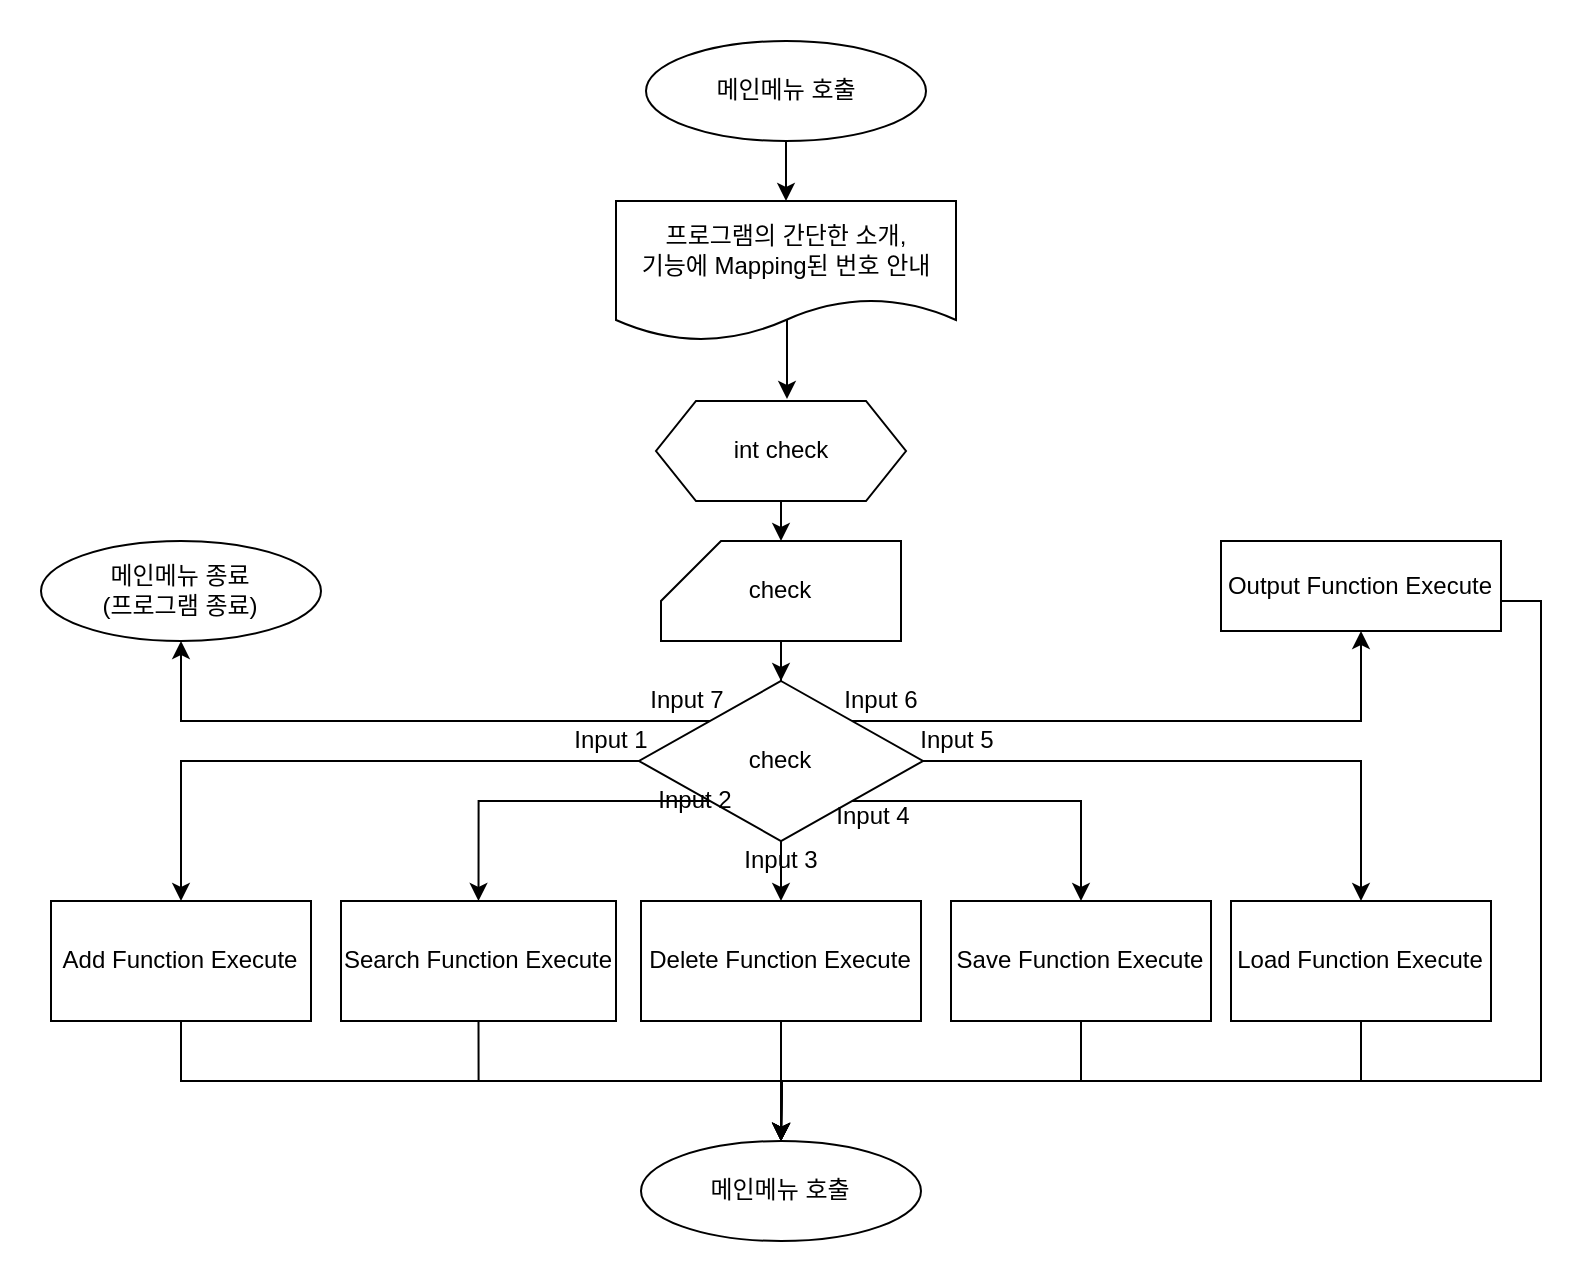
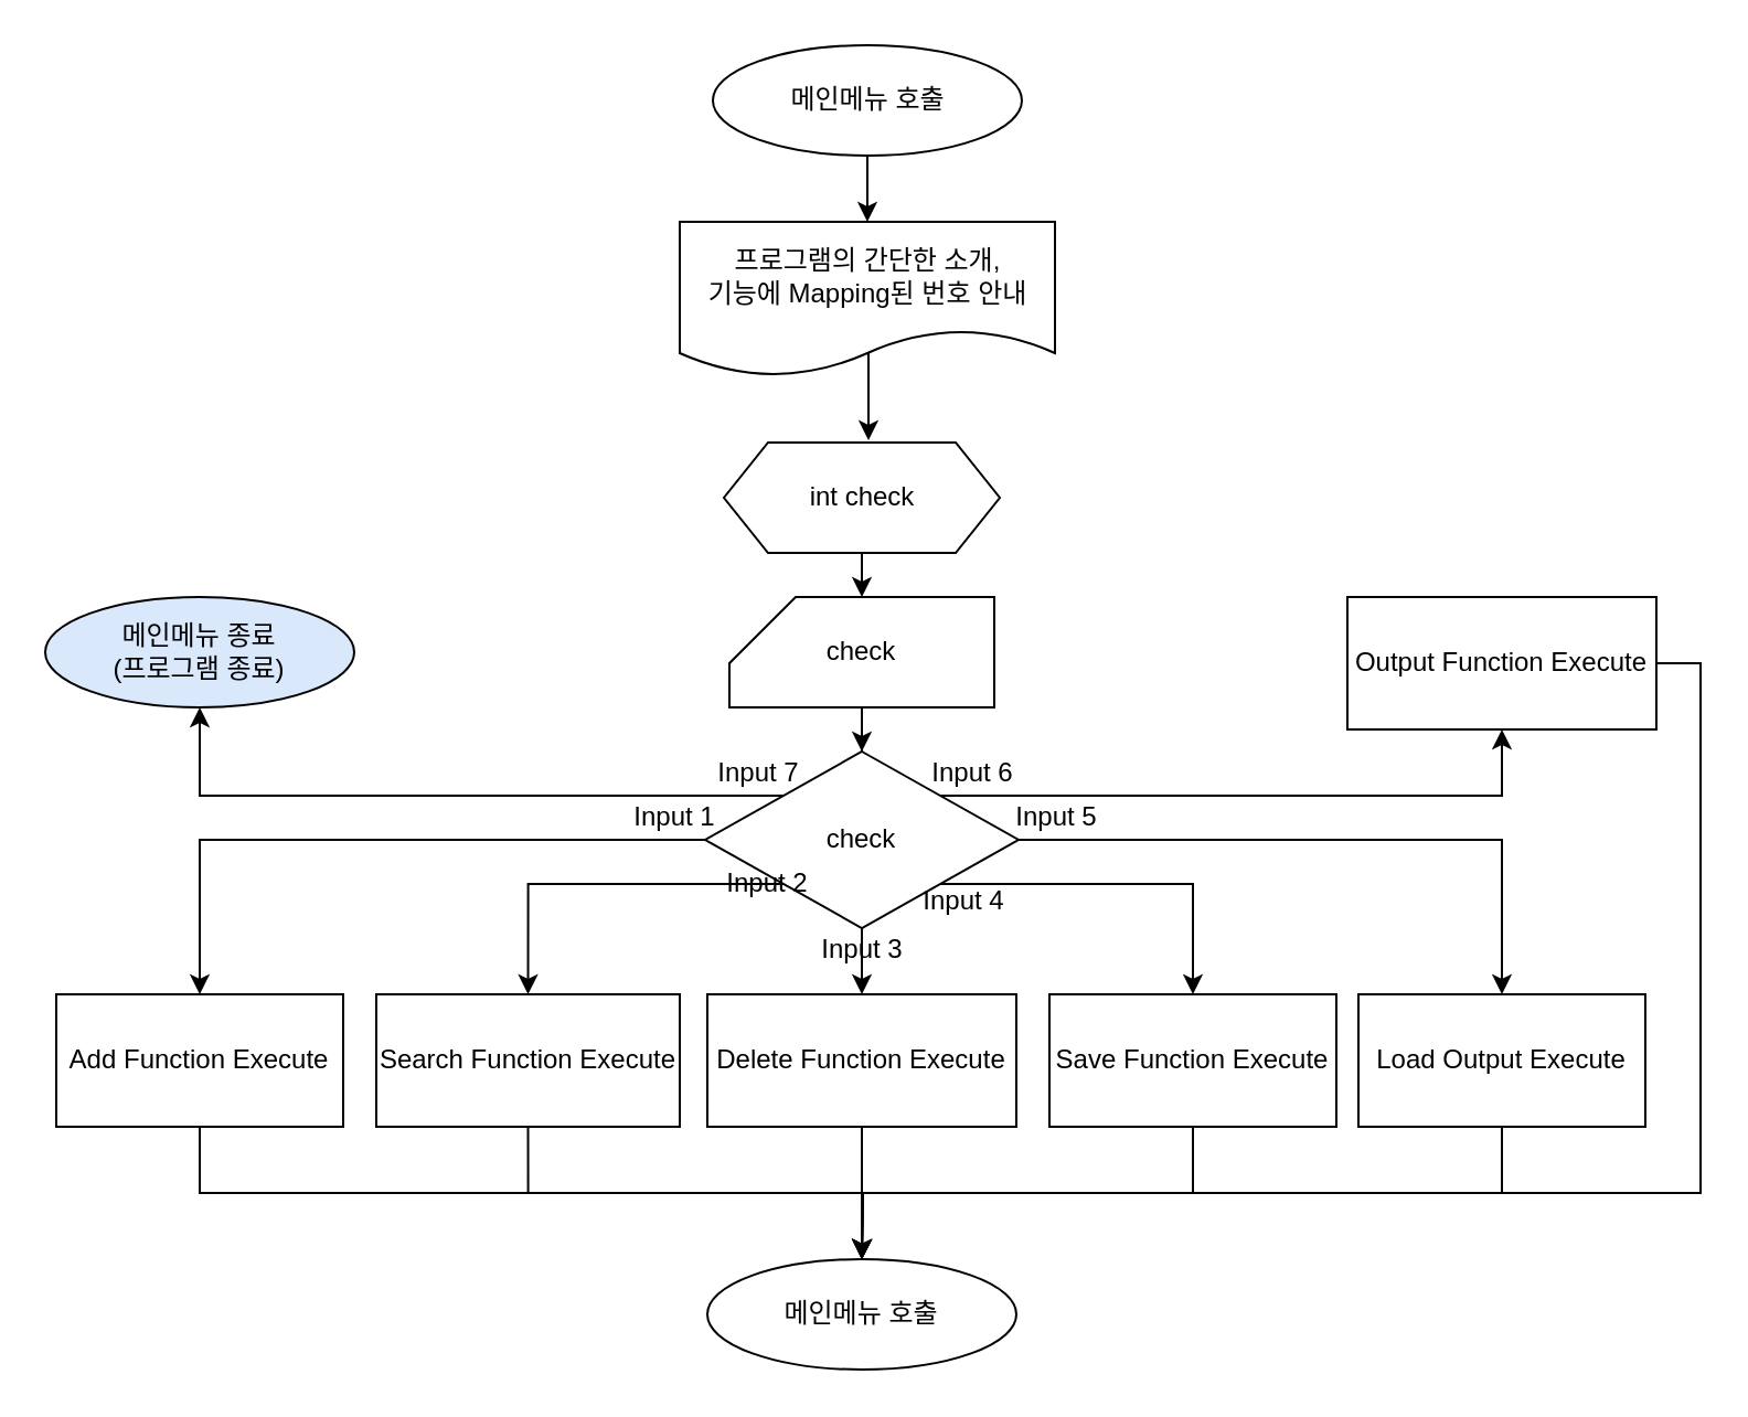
  <mxCell id="0" />
  <mxCell id="1" parent="0" />
  <mxCell id="2" style="edgeStyle=orthogonalEdgeStyle;rounded=0;orthogonalLoop=1;jettySize=auto;html=1;exitX=0.5;exitY=1;exitDx=0;exitDy=0;entryX=0.5;entryY=0;entryDx=0;entryDy=0;" parent="1" source="3" target="5" edge="1"><mxGeometry relative="1" as="geometry" /></mxCell>
  <mxCell id="3" value="메인메뉴 호출" style="ellipse;whiteSpace=wrap;html=1;" parent="1" vertex="1"><mxGeometry x="322.5" y="20" width="140" height="50" as="geometry" /></mxCell>
  <mxCell id="4" style="edgeStyle=orthogonalEdgeStyle;rounded=0;orthogonalLoop=1;jettySize=auto;html=1;exitX=0.503;exitY=0.84;exitDx=0;exitDy=0;exitPerimeter=0;" parent="1" edge="1"><mxGeometry relative="1" as="geometry"><mxPoint x="391.01" y="158.8" as="sourcePoint" /><mxPoint x="393" y="199" as="targetPoint" /><Array as="points"><mxPoint x="393" y="159" /></Array></mxGeometry></mxCell>
  <mxCell id="5" value="프로그램의 간단한 소개, &lt;br&gt;기능에 Mapping된 번호 안내" style="shape=document;whiteSpace=wrap;html=1;boundedLbl=1;" parent="1" vertex="1"><mxGeometry x="307.5" y="100" width="170" height="70" as="geometry" /></mxCell>
  <mxCell id="6" style="edgeStyle=orthogonalEdgeStyle;rounded=0;orthogonalLoop=1;jettySize=auto;html=1;exitX=0.5;exitY=1;exitDx=0;exitDy=0;entryX=0.5;entryY=0;entryDx=0;entryDy=0;entryPerimeter=0;" parent="1" source="7" target="9" edge="1"><mxGeometry relative="1" as="geometry" /></mxCell>
  <mxCell id="7" value="int check" style="shape=hexagon;perimeter=hexagonPerimeter2;whiteSpace=wrap;html=1;fixedSize=1;" parent="1" vertex="1"><mxGeometry x="327.5" y="200" width="125" height="50" as="geometry" /></mxCell>
  <mxCell id="8" value="" style="edgeStyle=orthogonalEdgeStyle;rounded=0;orthogonalLoop=1;jettySize=auto;html=1;" parent="1" source="9" target="17" edge="1"><mxGeometry relative="1" as="geometry" /></mxCell>
  <mxCell id="9" value="check" style="shape=card;whiteSpace=wrap;html=1;" parent="1" vertex="1"><mxGeometry x="330" y="270" width="120" height="50" as="geometry" /></mxCell>
  <mxCell id="10" style="edgeStyle=orthogonalEdgeStyle;rounded=0;orthogonalLoop=1;jettySize=auto;html=1;exitX=0;exitY=0.5;exitDx=0;exitDy=0;" parent="1" source="17" target="19" edge="1"><mxGeometry relative="1" as="geometry" /></mxCell>
  <mxCell id="11" style="edgeStyle=orthogonalEdgeStyle;rounded=0;orthogonalLoop=1;jettySize=auto;html=1;exitX=0;exitY=1;exitDx=0;exitDy=0;entryX=0.5;entryY=0;entryDx=0;entryDy=0;" parent="1" source="17" target="21" edge="1"><mxGeometry relative="1" as="geometry" /></mxCell>
  <mxCell id="12" style="edgeStyle=orthogonalEdgeStyle;rounded=0;orthogonalLoop=1;jettySize=auto;html=1;entryX=0.5;entryY=0;entryDx=0;entryDy=0;" parent="1" source="17" target="23" edge="1"><mxGeometry relative="1" as="geometry" /></mxCell>
  <mxCell id="13" style="edgeStyle=orthogonalEdgeStyle;rounded=0;orthogonalLoop=1;jettySize=auto;html=1;exitX=1;exitY=1;exitDx=0;exitDy=0;entryX=0.5;entryY=0;entryDx=0;entryDy=0;" parent="1" source="17" target="25" edge="1"><mxGeometry relative="1" as="geometry" /></mxCell>
  <mxCell id="14" style="edgeStyle=orthogonalEdgeStyle;rounded=0;orthogonalLoop=1;jettySize=auto;html=1;exitX=1;exitY=0.5;exitDx=0;exitDy=0;entryX=0.5;entryY=0;entryDx=0;entryDy=0;" parent="1" source="17" target="27" edge="1"><mxGeometry relative="1" as="geometry" /></mxCell>
  <mxCell id="15" style="edgeStyle=orthogonalEdgeStyle;rounded=0;orthogonalLoop=1;jettySize=auto;html=1;exitX=0;exitY=0;exitDx=0;exitDy=0;entryX=0.5;entryY=1;entryDx=0;entryDy=0;" parent="1" source="17" target="36" edge="1"><mxGeometry relative="1" as="geometry" /></mxCell>
  <mxCell id="16" style="edgeStyle=orthogonalEdgeStyle;rounded=0;orthogonalLoop=1;jettySize=auto;html=1;exitX=1;exitY=0;exitDx=0;exitDy=0;entryX=0.5;entryY=1;entryDx=0;entryDy=0;" edge="1" parent="1" source="17" target="34"><mxGeometry relative="1" as="geometry" /></mxCell>
  <mxCell id="17" value="check" style="rhombus;whiteSpace=wrap;html=1;" parent="1" vertex="1"><mxGeometry x="319" y="340" width="142" height="80" as="geometry" /></mxCell>
  <mxCell id="18" style="edgeStyle=orthogonalEdgeStyle;rounded=0;orthogonalLoop=1;jettySize=auto;html=1;exitX=0.5;exitY=1;exitDx=0;exitDy=0;entryX=0.5;entryY=0;entryDx=0;entryDy=0;" edge="1" parent="1" source="19" target="38"><mxGeometry relative="1" as="geometry" /></mxCell>
  <mxCell id="19" value="Add Function Execute" style="rounded=0;whiteSpace=wrap;html=1;" parent="1" vertex="1"><mxGeometry x="25" y="450" width="130" height="60" as="geometry" /></mxCell>
  <mxCell id="20" style="edgeStyle=orthogonalEdgeStyle;rounded=0;orthogonalLoop=1;jettySize=auto;html=1;exitX=0.5;exitY=1;exitDx=0;exitDy=0;" edge="1" parent="1" source="21"><mxGeometry relative="1" as="geometry"><mxPoint x="390" y="570" as="targetPoint" /></mxGeometry></mxCell>
  <mxCell id="21" value="Search Function Execute" style="rounded=0;whiteSpace=wrap;html=1;" parent="1" vertex="1"><mxGeometry x="170" y="450" width="137.5" height="60" as="geometry" /></mxCell>
  <mxCell id="22" style="edgeStyle=orthogonalEdgeStyle;rounded=0;orthogonalLoop=1;jettySize=auto;html=1;exitX=0.5;exitY=1;exitDx=0;exitDy=0;" edge="1" parent="1" source="23"><mxGeometry relative="1" as="geometry"><mxPoint x="390" y="570" as="targetPoint" /></mxGeometry></mxCell>
  <mxCell id="23" value="Delete Function Execute" style="rounded=0;whiteSpace=wrap;html=1;" parent="1" vertex="1"><mxGeometry x="320" y="450" width="140" height="60" as="geometry" /></mxCell>
  <mxCell id="24" style="edgeStyle=orthogonalEdgeStyle;rounded=0;orthogonalLoop=1;jettySize=auto;html=1;exitX=0.5;exitY=1;exitDx=0;exitDy=0;" edge="1" parent="1" source="25"><mxGeometry relative="1" as="geometry"><mxPoint x="390" y="570" as="targetPoint" /></mxGeometry></mxCell>
  <mxCell id="25" value="Save Function Execute" style="rounded=0;whiteSpace=wrap;html=1;" parent="1" vertex="1"><mxGeometry x="475" y="450" width="130" height="60" as="geometry" /></mxCell>
  <mxCell id="26" style="edgeStyle=orthogonalEdgeStyle;rounded=0;orthogonalLoop=1;jettySize=auto;html=1;exitX=0.5;exitY=1;exitDx=0;exitDy=0;" edge="1" parent="1" source="27"><mxGeometry relative="1" as="geometry"><mxPoint x="390" y="570" as="targetPoint" /></mxGeometry></mxCell>
- <mxCell id="27" value="Load Function Execute" style="rounded=0;whiteSpace=wrap;html=1;" parent="1" vertex="1"><mxGeometry x="615" y="450" width="130" height="60" as="geometry" /></mxCell>
+ <mxCell id="27" value="Load Output Execute" style="rounded=0;whiteSpace=wrap;html=1;" parent="1" vertex="1"><mxGeometry x="615" y="450" width="130" height="60" as="geometry" /></mxCell>
  <mxCell id="28" value="Input 1" style="text;html=1;align=center;verticalAlign=middle;resizable=0;points=[];autosize=1;" parent="1" vertex="1"><mxGeometry x="280" y="360" width="50" height="20" as="geometry" /></mxCell>
  <mxCell id="29" value="Input 2" style="text;html=1;align=center;verticalAlign=middle;resizable=0;points=[];autosize=1;" parent="1" vertex="1"><mxGeometry x="321.5" y="390" width="50" height="20" as="geometry" /></mxCell>
  <mxCell id="30" value="Input 3" style="text;html=1;align=center;verticalAlign=middle;resizable=0;points=[];autosize=1;" parent="1" vertex="1"><mxGeometry x="365" y="420" width="50" height="20" as="geometry" /></mxCell>
  <mxCell id="31" value="Input 4" style="text;html=1;align=center;verticalAlign=middle;resizable=0;points=[];autosize=1;" parent="1" vertex="1"><mxGeometry x="411" y="398" width="50" height="20" as="geometry" /></mxCell>
  <mxCell id="32" value="Input 5" style="text;html=1;align=center;verticalAlign=middle;resizable=0;points=[];autosize=1;" parent="1" vertex="1"><mxGeometry x="452.5" y="360" width="50" height="20" as="geometry" /></mxCell>
  <mxCell id="33" style="edgeStyle=orthogonalEdgeStyle;rounded=0;orthogonalLoop=1;jettySize=auto;html=1;exitX=1;exitY=0.5;exitDx=0;exitDy=0;entryX=0.5;entryY=0;entryDx=0;entryDy=0;" edge="1" parent="1" source="34" target="38"><mxGeometry relative="1" as="geometry"><Array as="points"><mxPoint x="770" y="300" /><mxPoint x="770" y="540" /><mxPoint x="390" y="540" /></Array></mxGeometry></mxCell>
- <mxCell id="34" value="Output Function Execute" style="rounded=0;whiteSpace=wrap;html=1;" parent="1" vertex="1"><mxGeometry x="610" y="270" width="140" height="45" as="geometry" /></mxCell>
+ <mxCell id="34" value="Output Function Execute" style="rounded=0;whiteSpace=wrap;html=1;" parent="1" vertex="1"><mxGeometry x="610" y="270" width="140" height="60" as="geometry" /></mxCell>
  <mxCell id="35" value="Input 6" style="text;html=1;align=center;verticalAlign=middle;resizable=0;points=[];autosize=1;" parent="1" vertex="1"><mxGeometry x="415" y="340" width="50" height="20" as="geometry" /></mxCell>
- <mxCell id="36" value="메인메뉴 종료&lt;br&gt;(프로그램 종료)" style="ellipse;whiteSpace=wrap;html=1;" parent="1" vertex="1"><mxGeometry x="20" y="270" width="140" height="50" as="geometry" /></mxCell>
+ <mxCell id="36" value="메인메뉴 종료&lt;br&gt;(프로그램 종료)" style="ellipse;whiteSpace=wrap;html=1;fillColor=#dae8fc;" parent="1" vertex="1"><mxGeometry x="20" y="270" width="140" height="50" as="geometry" /></mxCell>
  <mxCell id="37" value="Input 7" style="text;html=1;align=center;verticalAlign=middle;resizable=0;points=[];autosize=1;" parent="1" vertex="1"><mxGeometry x="317.5" y="340" width="50" height="20" as="geometry" /></mxCell>
  <mxCell id="38" value="메인메뉴 호출" style="ellipse;whiteSpace=wrap;html=1;" vertex="1" parent="1"><mxGeometry x="320" y="570" width="140" height="50" as="geometry" /></mxCell>
